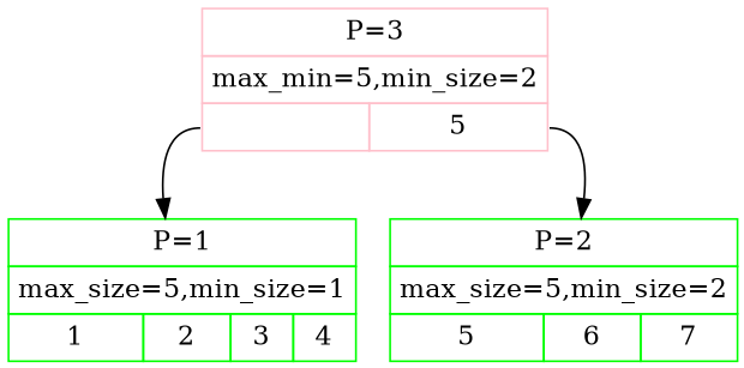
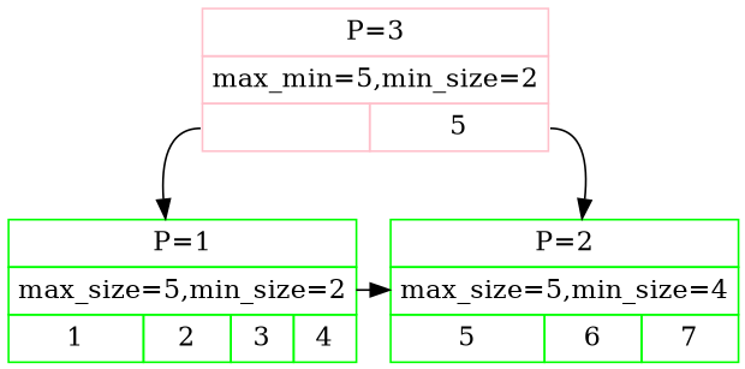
  digraph {
    node [color=green shape=plain]
-   n1 [label=<<TABLE BORDER="0" CELLBORDER="1" CELLSPACING="0" CELLPADDING="4"> <TR><TD COLSPAN="4">P=1</TD></TR> <TR><TD COLSPAN="4">max_size=5,min_size=1</TD></TR> <TR><TD>1</TD> <TD>2</TD> <TD>3</TD> <TD>4</TD> </TR></TABLE>>]
-   n2 [label=<<TABLE BORDER="0" CELLBORDER="1" CELLSPACING="0" CELLPADDING="4"> <TR><TD COLSPAN="3">P=2</TD></TR> <TR><TD COLSPAN="3">max_size=5,min_size=2</TD></TR> <TR><TD>5</TD> <TD>6</TD> <TD>7</TD> </TR></TABLE>>]
+   n1 [label=<<TABLE BORDER="0" CELLBORDER="1" CELLSPACING="0" CELLPADDING="4"> <TR><TD COLSPAN="4">P=1</TD></TR> <TR><TD COLSPAN="4">max_size=5,min_size=2</TD></TR> <TR><TD>1</TD> <TD>2</TD> <TD>3</TD> <TD>4</TD> </TR></TABLE>>]
+   n2 [label=<<TABLE BORDER="0" CELLBORDER="1" CELLSPACING="0" CELLPADDING="4"> <TR><TD COLSPAN="3">P=2</TD></TR> <TR><TD COLSPAN="3">max_size=5,min_size=4</TD></TR> <TR><TD>5</TD> <TD>6</TD> <TD>7</TD> </TR></TABLE>>]
    n3 [color=pink label=<<TABLE BORDER="0" CELLBORDER="1" CELLSPACING="0" CELLPADDING="4"> <TR><TD COLSPAN="2">P=3</TD></TR> <TR><TD COLSPAN="2">max_min=5,min_size=2</TD></TR> <TR><TD PORT="p1"> </TD> <TD PORT="p2">5</TD> </TR></TABLE>>]
    subgraph sub_1 {
      rank=same
      n1
      n2
    }
+   n1 -> n2
    n3 -> n1 [tailport=p1]
    n3 -> n2 [tailport=p2]
  }
